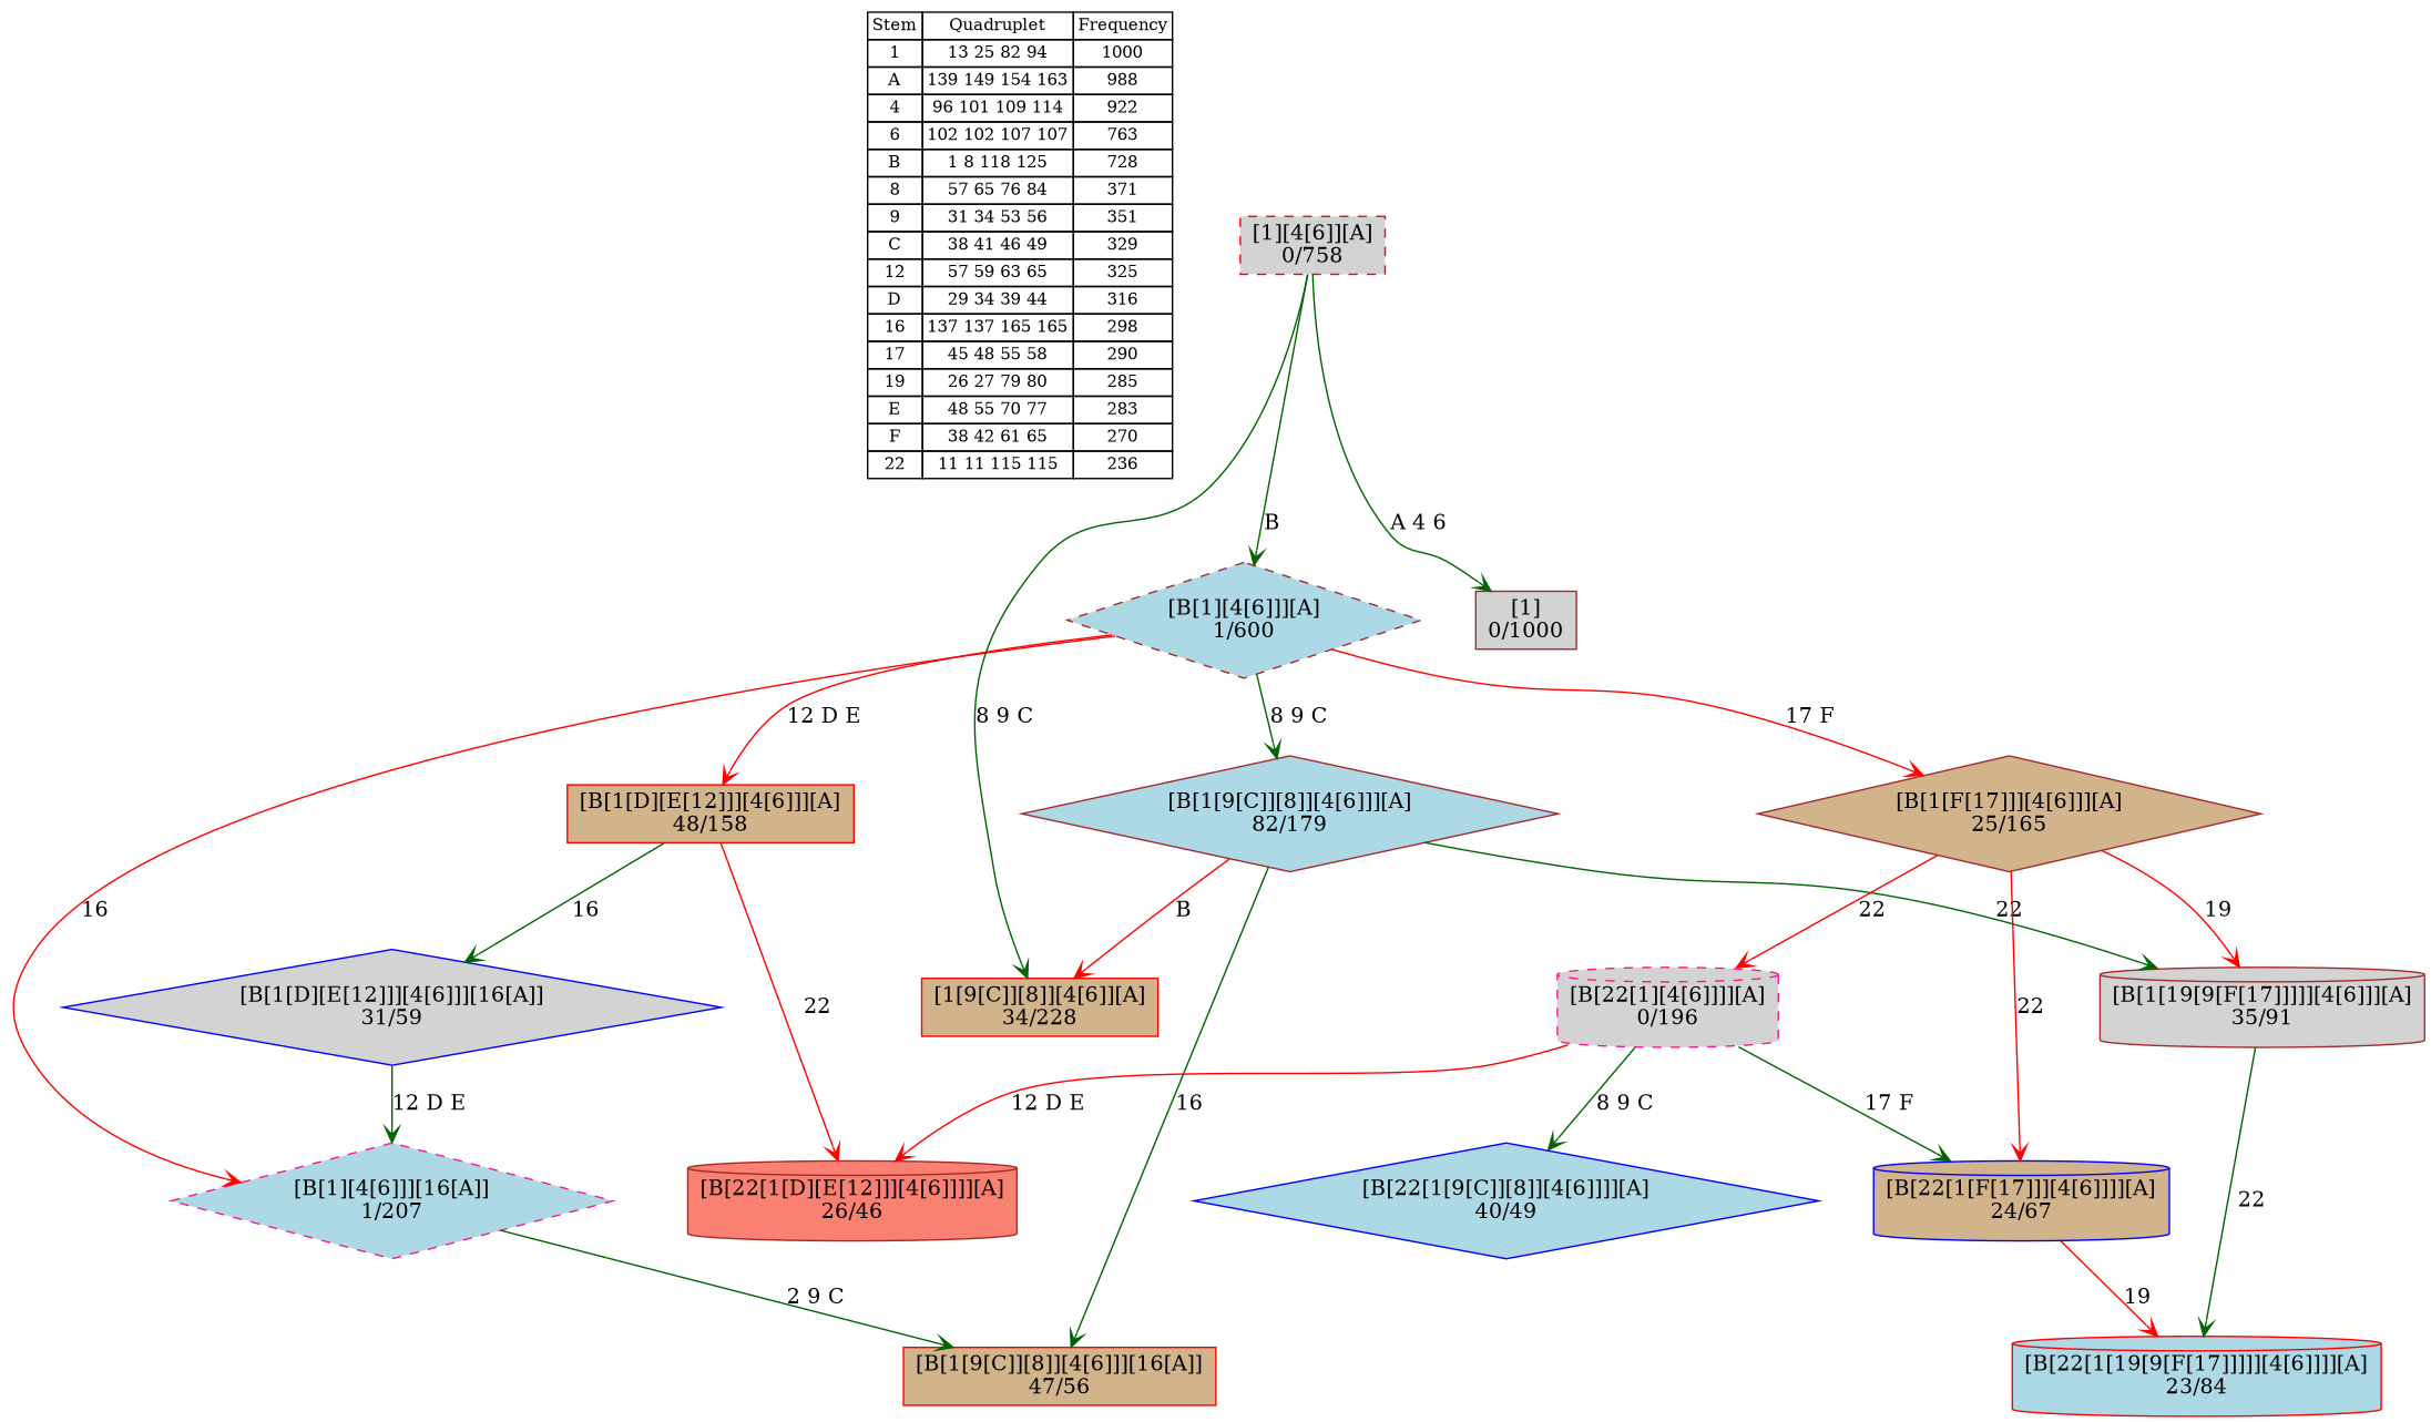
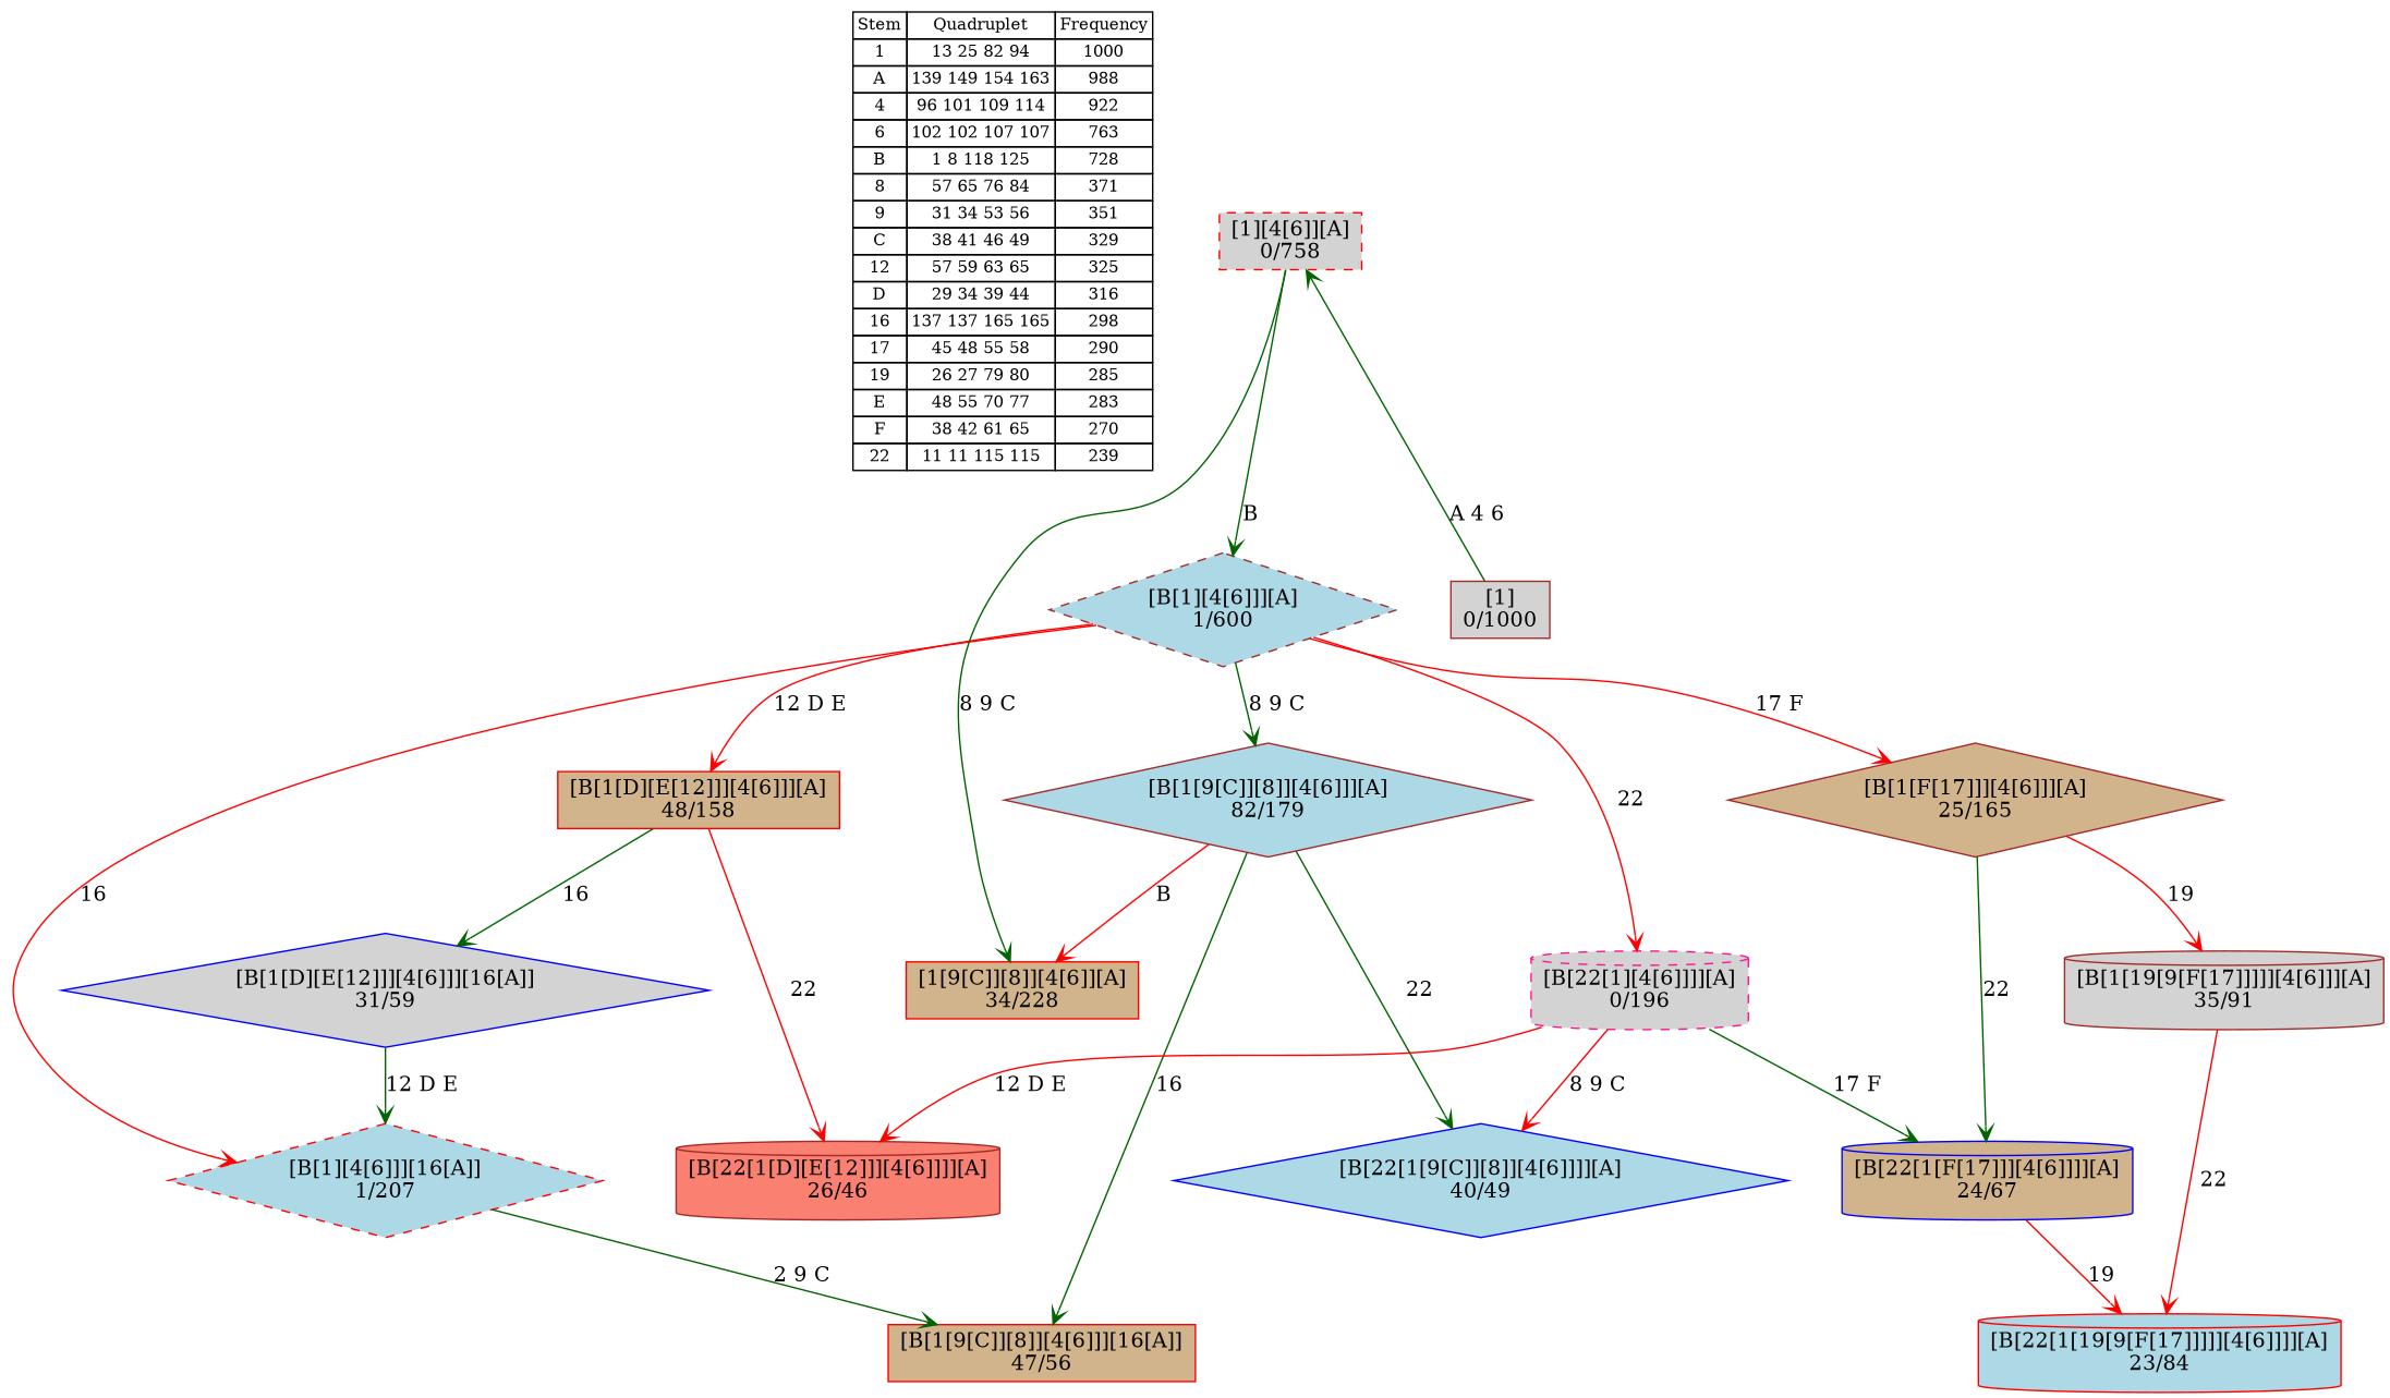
  digraph {
    nodesep=0.5
    node [shape=diamond color=brown fillcolor=lightblue style=filled]
    edge [arrowhead=vee color=darkgreen]
-   n1 [fontsize=11 label=< <table border="0" cellborder="1" cellspacing="0"><tr><td>Stem</td><td>Quadruplet</td><td>Frequency</td></tr> <tr><td>1</td><td>13 25 82 94</td><td>1000</td></tr> <tr><td>A</td><td>139 149 154 163</td><td>988</td></tr> <tr><td>4</td><td>96 101 109 114</td><td>922</td></tr> <tr><td>6</td><td>102 102 107 107</td><td>763</td></tr> <tr><td>B</td><td>1 8 118 125</td><td>728</td></tr> <tr><td>8</td><td>57 65 76 84</td><td>371</td></tr> <tr><td>9</td><td>31 34 53 56</td><td>351</td></tr> <tr><td>C</td><td>38 41 46 49</td><td>329</td></tr> <tr><td>12</td><td>57 59 63 65</td><td>325</td></tr> <tr><td>D</td><td>29 34 39 44</td><td>316</td></tr> <tr><td>16</td><td>137 137 165 165</td><td>298</td></tr> <tr><td>17</td><td>45 48 55 58</td><td>290</td></tr> <tr><td>19</td><td>26 27 79 80</td><td>285</td></tr> <tr><td>E</td><td>48 55 70 77</td><td>283</td></tr> <tr><td>F</td><td>38 42 61 65</td><td>270</td></tr> <tr><td>22</td><td>11 11 115 115</td><td>236</td></tr> </table>> shape=plaintext color="" fillcolor="" style=""]
+   n1 [fontsize=11 label=< <table border="0" cellborder="1" cellspacing="0"><tr><td>Stem</td><td>Quadruplet</td><td>Frequency</td></tr> <tr><td>1</td><td>13 25 82 94</td><td>1000</td></tr> <tr><td>A</td><td>139 149 154 163</td><td>988</td></tr> <tr><td>4</td><td>96 101 109 114</td><td>922</td></tr> <tr><td>6</td><td>102 102 107 107</td><td>763</td></tr> <tr><td>B</td><td>1 8 118 125</td><td>728</td></tr> <tr><td>8</td><td>57 65 76 84</td><td>371</td></tr> <tr><td>9</td><td>31 34 53 56</td><td>351</td></tr> <tr><td>C</td><td>38 41 46 49</td><td>329</td></tr> <tr><td>12</td><td>57 59 63 65</td><td>325</td></tr> <tr><td>D</td><td>29 34 39 44</td><td>316</td></tr> <tr><td>16</td><td>137 137 165 165</td><td>298</td></tr> <tr><td>17</td><td>45 48 55 58</td><td>290</td></tr> <tr><td>19</td><td>26 27 79 80</td><td>285</td></tr> <tr><td>E</td><td>48 55 70 77</td><td>283</td></tr> <tr><td>F</td><td>38 42 61 65</td><td>270</td></tr> <tr><td>22</td><td>11 11 115 115</td><td>239</td></tr> </table>> shape=plaintext color="" fillcolor="" style=""]
    n2 [label="[B[1[9[C]][8]][4[6]]][A]\n82/179"]
    n3 [color=red fillcolor=tan label="[B[1[9[C]][8]][4[6]]][16[A]]\n47/56" shape=box]
    n4 [color=blue label="[B[22[1[9[C]][8]][4[6]]]][A]\n40/49"]
    n5 [color=red fillcolor=tan label="[1[9[C]][8]][4[6]][A]\n34/228" shape=box]
    n6 [color=red fillcolor=tan label="[B[1[D][E[12]]][4[6]]][A]\n48/158" shape=box]
    n7 [color=blue fillcolor=lightgrey label="[B[1[D][E[12]]][4[6]]][16[A]]\n31/59"]
    n8 [fillcolor=salmon label="[B[22[1[D][E[12]]][4[6]]]][A]\n26/46" shape=cylinder]
-   n9 [color=deeppink label="[B[1][4[6]]][16[A]]\n1/207" style="dashed,filled"]
+   n9 [color=red label="[B[1][4[6]]][16[A]]\n1/207" style="dashed,filled"]
    n10 [fillcolor=lightgrey label="[B[1[19[9[F[17]]]]][4[6]]][A]\n35/91" shape=cylinder]
    n11 [color=red label="[B[22[1[19[9[F[17]]]]][4[6]]]][A]\n23/84" shape=cylinder]
    n12 [fillcolor=tan label="[B[1[F[17]]][4[6]]][A]\n25/165"]
    n13 [color=blue fillcolor=tan label="[B[22[1[F[17]]][4[6]]]][A]\n24/67" shape=cylinder]
    n14 [label="[B[1][4[6]]][A]\n1/600" style="dashed,filled"]
    n15 [color=deeppink fillcolor=lightgrey label="[B[22[1][4[6]]]][A]\n0/196" shape=cylinder style="dashed,filled"]
    n16 [color=red fillcolor=lightgrey label="[1][4[6]][A]\n0/758" shape=box style="dashed,filled"]
    n17 [fillcolor=lightgrey label="[1]\n0/1000" shape=box]
    n2 -> n3 [label="16 "]
-   n2 -> n10 [label="22 "]
+   n2 -> n4 [label="22 "]
    n2 -> n5 [color=red label="B "]
    n6 -> n7 [label="16 "]
    n6 -> n8 [color=red label="22 "]
    n7 -> n9 [label="12 D E "]
    n9 -> n3 [label="2 9 C "]
-   n10 -> n11 [label="22 "]
+   n10 -> n11 [color=red label="22 "]
    n12 -> n10 [color=red label="19 "]
-   n12 -> n13 [color=red label="22 "]
+   n12 -> n13 [label="22 "]
    n13 -> n11 [color=red label="19 "]
    n14 -> n2 [label="8 9 C "]
    n14 -> n6 [color=red label="12 D E "]
    n14 -> n9 [color=red label="16 "]
    n14 -> n12 [color=red label="17 F "]
-   n12 -> n15 [color=red label="22 "]
-   n15 -> n4 [label="8 9 C "]
+   n14 -> n15 [color=red label="22 "]
+   n15 -> n4 [color=red label="8 9 C "]
    n15 -> n8 [color=red label="12 D E "]
    n15 -> n13 [label="17 F "]
    n16 -> n5 [label="8 9 C "]
    n16 -> n14 [label="B "]
-   n16 -> n17 [label="A 4 6 "]
+   n17 -> n16 [label="A 4 6 "]
  }
